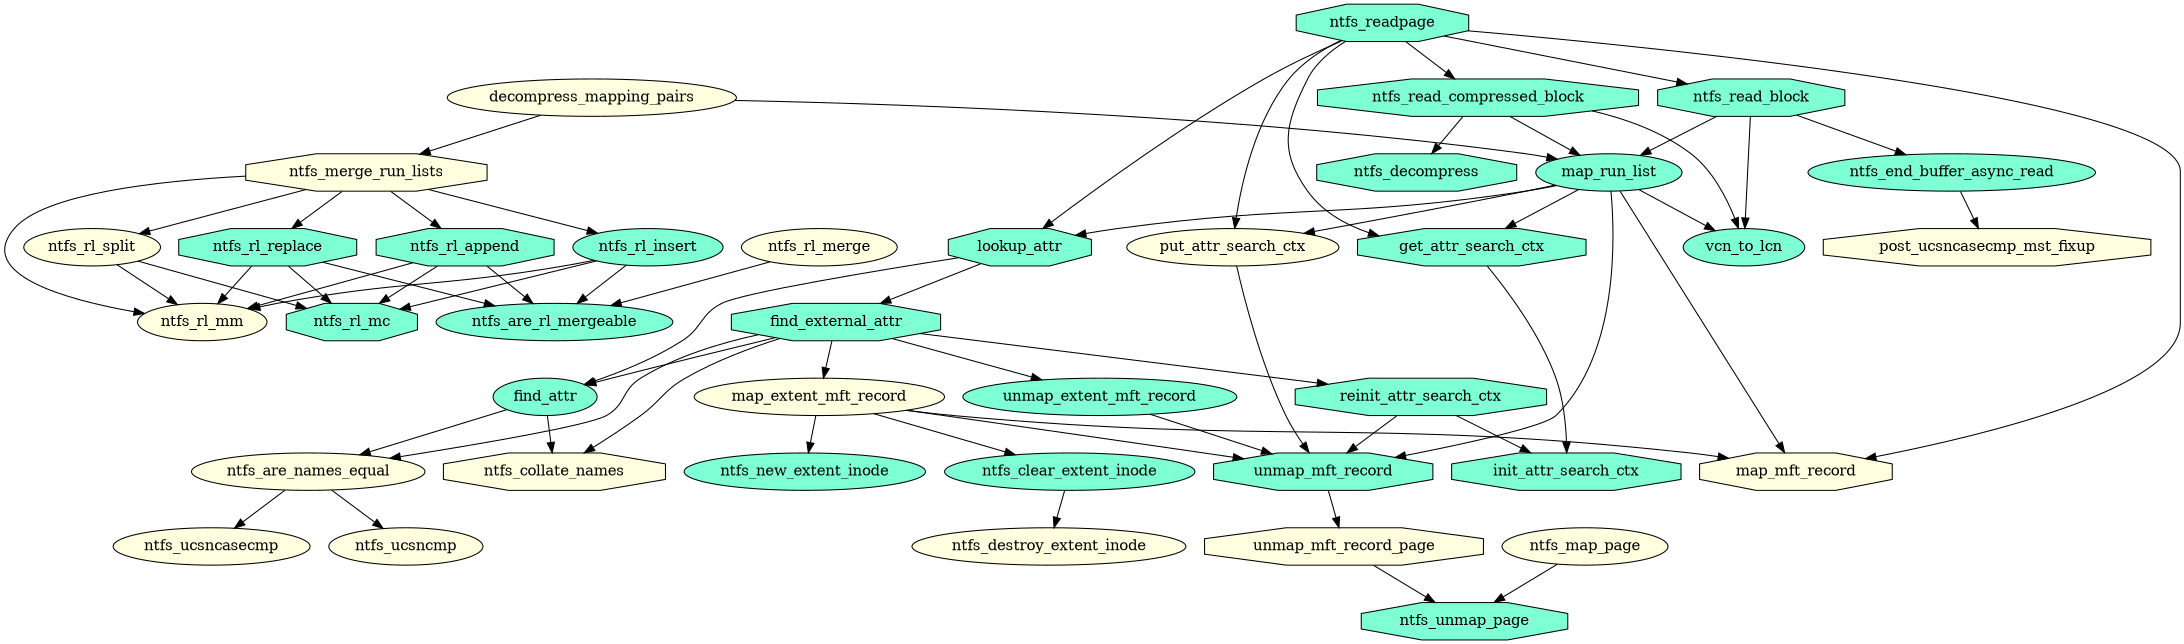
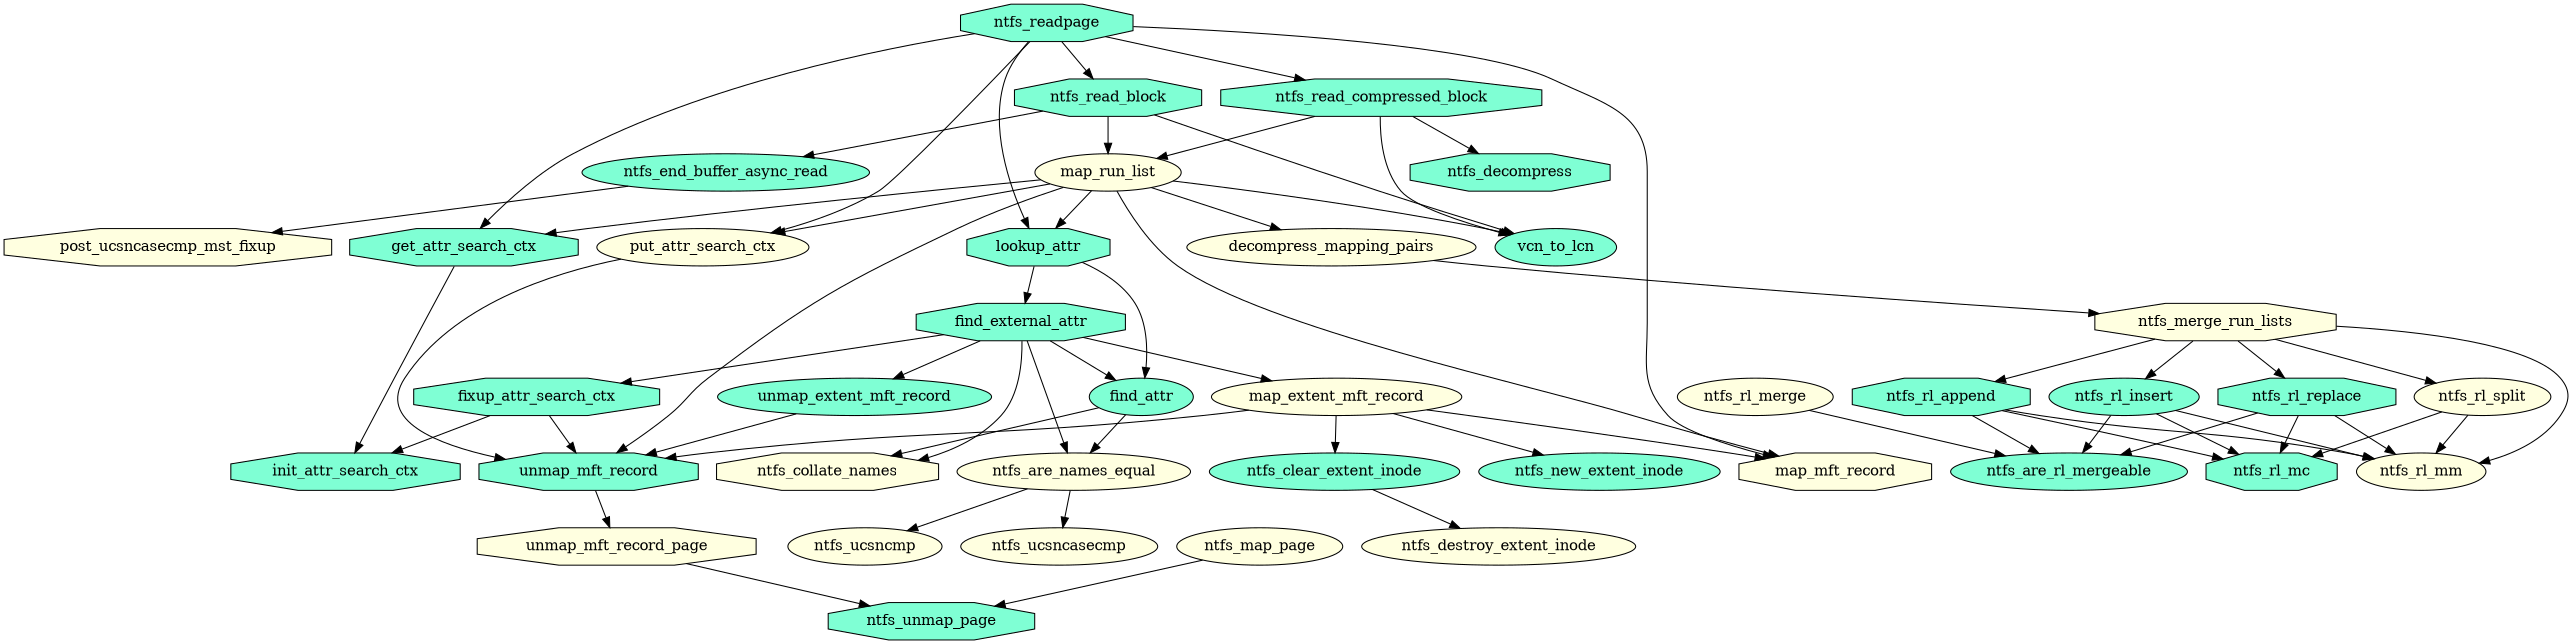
  digraph {
    color=black
    fontcolor=black
    fontname="Times-Roman"
    fontsize=14
    rankdir=TB
    node [color=black fillcolor=aquamarine fontcolor=black fontname="Times-Roman" fontsize=14 shape=ellipse style=filled]
    edge [color=black fontcolor=black fontname="Times-Roman" fontsize=14]
    decompress_mapping_pairs [fillcolor=lightyellow height=0.500000 width=2.440000]
    ntfs_merge_run_lists [fillcolor=lightyellow height=0.500000 shape=octagon width=1.920000]
    ntfs_rl_append [height=0.500000 shape=octagon width=1.440000]
    ntfs_rl_insert [height=0.500000 width=1.310000]
    ntfs_rl_mm [fillcolor=lightyellow height=0.500000 width=1.190000]
    ntfs_rl_replace [height=0.500000 shape=octagon width=1.440000]
    ntfs_rl_split [fillcolor=lightyellow height=0.500000 width=1.220000]
    ntfs_are_rl_mergeable [height=0.500000 width=2.030000]
    ntfs_rl_mc [height=0.500000 shape=octagon width=1.110000]
    find_attr [height=0.500000 width=0.940000]
    ntfs_are_names_equal [fillcolor=lightyellow height=0.500000 width=2.030000]
    ntfs_collate_names [fillcolor=lightyellow height=0.500000 shape=octagon width=1.780000]
    ntfs_ucsncasecmp [fillcolor=lightyellow height=0.500000 width=1.690000]
    ntfs_ucsncmp [fillcolor=lightyellow height=0.500000 width=1.360000]
    find_external_attr [height=0.500000 shape=octagon width=1.670000]
    map_extent_mft_record [fillcolor=lightyellow height=0.500000 width=2.140000]
-   reinit_attr_search_ctx [height=0.500000 shape=octagon width=1.970000]
+   reinit_attr_search_ctx [height=0.500000 shape=octagon width=1.970000 label=fixup_attr_search_ctx]
    unmap_extent_mft_record [height=0.500000 width=2.330000]
    map_mft_record [fillcolor=lightyellow height=0.500000 shape=octagon width=1.580000]
    unmap_mft_record [height=0.500000 shape=octagon width=1.780000]
    ntfs_clear_extent_inode [height=0.500000 width=2.140000]
    ntfs_new_extent_inode [height=0.500000 width=2.080000]
    init_attr_search_ctx [height=0.500000 shape=octagon width=1.830000]
    unmap_mft_record_page [fillcolor=lightyellow height=0.500000 shape=octagon width=2.220000]
    ntfs_destroy_extent_inode [fillcolor=lightyellow height=0.500000 width=2.330000]
    ntfs_unmap_page [height=0.500000 shape=octagon width=1.670000]
    get_attr_search_ctx [height=0.500000 shape=octagon width=1.810000]
    ntfs_map_page [fillcolor=lightyellow height=0.500000 width=1.470000]
    vcn_to_lcn [height=0.500000 width=1.140000]
    lookup_attr [height=0.500000 shape=octagon width=1.170000]
    put_attr_search_ctx [fillcolor=lightyellow height=0.500000 width=1.810000]
-   map_run_list [height=0.500000 width=1.310000]
+   map_run_list [fillcolor=lightyellow height=0.500000 width=1.310000]
    ntfs_end_buffer_async_read [height=0.500000 width=2.500000]
    n34 [fillcolor=lightyellow height=0.500000 label=post_ucsncasecmp_mst_fixup shape=octagon width=1.920000]
    ntfs_read_block [height=0.500000 shape=octagon width=1.530000]
    ntfs_read_compressed_block [height=0.500000 shape=octagon width=2.560000]
    ntfs_decompress [height=0.500000 shape=octagon width=1.580000]
    ntfs_readpage [height=0.500000 shape=octagon width=1.360000]
    ntfs_rl_merge [fillcolor=lightyellow height=0.500000 width=1.360000]
    decompress_mapping_pairs -> ntfs_merge_run_lists
    ntfs_merge_run_lists -> ntfs_rl_append
    ntfs_merge_run_lists -> ntfs_rl_insert
    ntfs_merge_run_lists -> ntfs_rl_mm
    ntfs_merge_run_lists -> ntfs_rl_replace
    ntfs_merge_run_lists -> ntfs_rl_split
    ntfs_rl_append -> ntfs_rl_mm
    ntfs_rl_append -> ntfs_are_rl_mergeable
    ntfs_rl_append -> ntfs_rl_mc
    ntfs_rl_insert -> ntfs_rl_mm
    ntfs_rl_insert -> ntfs_are_rl_mergeable
    ntfs_rl_insert -> ntfs_rl_mc
    ntfs_rl_replace -> ntfs_rl_mm
    ntfs_rl_replace -> ntfs_are_rl_mergeable
    ntfs_rl_replace -> ntfs_rl_mc
    ntfs_rl_split -> ntfs_rl_mm
    ntfs_rl_split -> ntfs_rl_mc
    find_attr -> ntfs_are_names_equal
    find_attr -> ntfs_collate_names
    ntfs_are_names_equal -> ntfs_ucsncasecmp
    ntfs_are_names_equal -> ntfs_ucsncmp
    find_external_attr -> find_attr
    find_external_attr -> ntfs_are_names_equal
    find_external_attr -> ntfs_collate_names
    find_external_attr -> map_extent_mft_record
    find_external_attr -> reinit_attr_search_ctx
    find_external_attr -> unmap_extent_mft_record
    map_extent_mft_record -> map_mft_record
    map_extent_mft_record -> unmap_mft_record
    map_extent_mft_record -> ntfs_clear_extent_inode
    map_extent_mft_record -> ntfs_new_extent_inode
    reinit_attr_search_ctx -> unmap_mft_record
    reinit_attr_search_ctx -> init_attr_search_ctx
    unmap_extent_mft_record -> unmap_mft_record
    unmap_mft_record -> unmap_mft_record_page
    ntfs_clear_extent_inode -> ntfs_destroy_extent_inode
    unmap_mft_record_page -> ntfs_unmap_page
    get_attr_search_ctx -> init_attr_search_ctx
    ntfs_map_page -> ntfs_unmap_page
    lookup_attr -> find_attr
    lookup_attr -> find_external_attr
    put_attr_search_ctx -> unmap_mft_record
-   decompress_mapping_pairs -> map_run_list
+   map_run_list -> decompress_mapping_pairs
    map_run_list -> map_mft_record
    map_run_list -> unmap_mft_record
    map_run_list -> get_attr_search_ctx
    map_run_list -> vcn_to_lcn
    map_run_list -> lookup_attr
    map_run_list -> put_attr_search_ctx
    ntfs_end_buffer_async_read -> n34
    ntfs_read_block -> vcn_to_lcn
    ntfs_read_block -> map_run_list
    ntfs_read_block -> ntfs_end_buffer_async_read
    ntfs_read_compressed_block -> vcn_to_lcn
    ntfs_read_compressed_block -> map_run_list
    ntfs_read_compressed_block -> ntfs_decompress
    ntfs_readpage -> map_mft_record
    ntfs_readpage -> get_attr_search_ctx
    ntfs_readpage -> lookup_attr
    ntfs_readpage -> put_attr_search_ctx
    ntfs_readpage -> ntfs_read_block
    ntfs_readpage -> ntfs_read_compressed_block
    ntfs_rl_merge -> ntfs_are_rl_mergeable
  }
